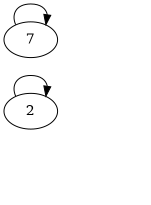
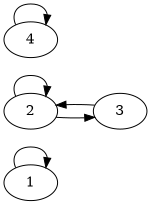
  digraph {
    rankdir=LR
+   1
    2
-   4 [label=7]
+   3
+   4
+   1 -> 1
    2 -> 2
+   2 -> 3
+   3 -> 2
    4 -> 4
  }
